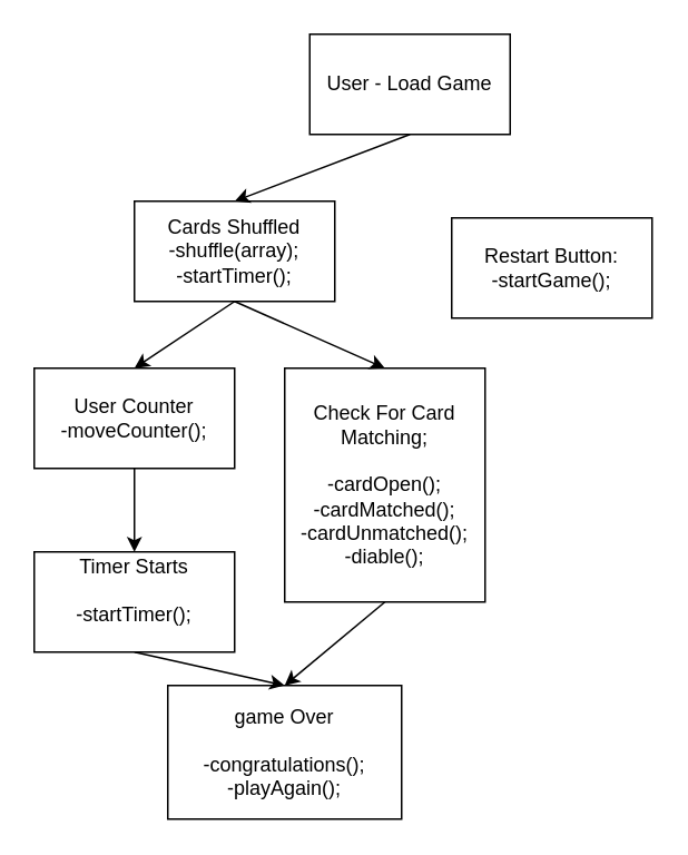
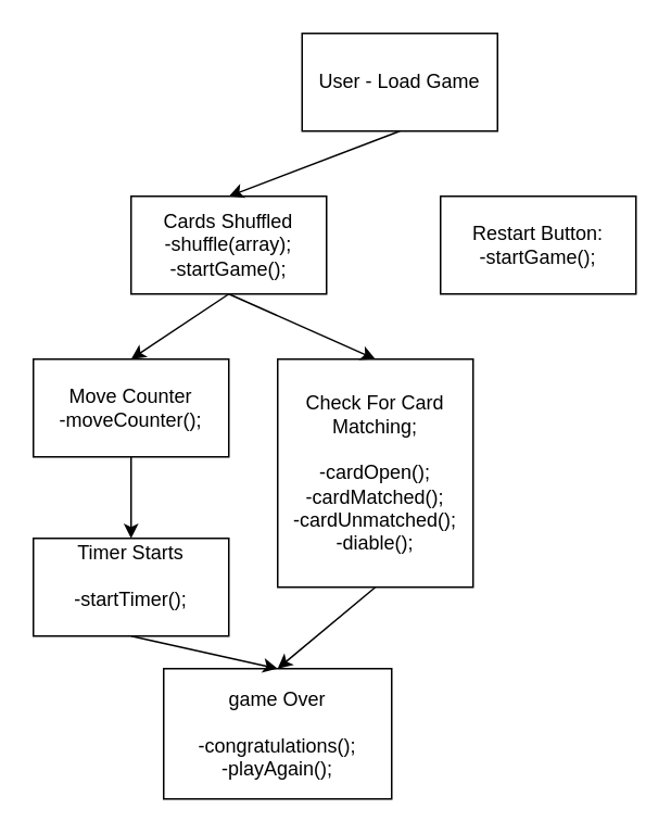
  <mxCell id="0" />
  <mxCell id="1" parent="0" />
  <mxCell id="2" value="User - Load Game" style="rounded=0;whiteSpace=wrap;html=1;" vertex="1" parent="1"><mxGeometry x="185" y="20" width="120" height="60" as="geometry" /></mxCell>
  <mxCell id="3" value="&lt;div&gt;Timer Starts&lt;/div&gt;&lt;div&gt;&lt;br&gt;&lt;/div&gt;&lt;div&gt;-startTimer();&lt;br&gt;&lt;/div&gt;&lt;div&gt;&lt;br&gt;&lt;/div&gt;" style="rounded=0;whiteSpace=wrap;html=1;" vertex="1" parent="1"><mxGeometry x="20" y="330" width="120" height="60" as="geometry" /></mxCell>
  <mxCell id="4" style="edgeStyle=orthogonalEdgeStyle;rounded=0;orthogonalLoop=1;jettySize=auto;html=1;exitX=0.5;exitY=1;exitDx=0;exitDy=0;" edge="1" parent="1" source="3" target="3"><mxGeometry relative="1" as="geometry" /></mxCell>
- <mxCell id="5" value="&lt;div&gt;Cards Shuffled&lt;/div&gt;&lt;div&gt;-shuffle(array);&lt;/div&gt;&lt;div&gt;-startTimer();&lt;br&gt;&lt;/div&gt;" style="rounded=0;whiteSpace=wrap;html=1;" vertex="1" parent="1"><mxGeometry x="80" y="120" width="120" height="60" as="geometry" /></mxCell>
+ <mxCell id="5" value="&lt;div&gt;Cards Shuffled&lt;/div&gt;&lt;div&gt;-shuffle(array);&lt;/div&gt;&lt;div&gt;-startGame();&lt;br&gt;&lt;/div&gt;" style="rounded=0;whiteSpace=wrap;html=1;" vertex="1" parent="1"><mxGeometry x="80" y="120" width="120" height="60" as="geometry" /></mxCell>
  <mxCell id="6" value="&lt;div&gt;Check For Card Matching;&lt;/div&gt;&lt;div&gt;&lt;br&gt;&lt;/div&gt;&lt;div&gt;-cardOpen();&lt;/div&gt;&lt;div&gt;-cardMatched();&lt;/div&gt;&lt;div&gt;-cardUnmatched();&lt;/div&gt;&lt;div&gt;-diable();&lt;br&gt; &lt;/div&gt;" style="rounded=0;whiteSpace=wrap;html=1;" vertex="1" parent="1"><mxGeometry x="170" y="220" width="120" height="140" as="geometry" /></mxCell>
- <mxCell id="7" value="&lt;div&gt;User Counter&lt;/div&gt;&lt;div&gt;-moveCounter();&lt;br&gt;&lt;/div&gt;" style="rounded=0;whiteSpace=wrap;html=1;" vertex="1" parent="1"><mxGeometry x="20" y="220" width="120" height="60" as="geometry" /></mxCell>
+ <mxCell id="7" value="&lt;div&gt;Move Counter&lt;/div&gt;&lt;div&gt;-moveCounter();&lt;br&gt;&lt;/div&gt;" style="rounded=0;whiteSpace=wrap;html=1;" vertex="1" parent="1"><mxGeometry x="20" y="220" width="120" height="60" as="geometry" /></mxCell>
  <mxCell id="8" value="&lt;div&gt;game Over&lt;/div&gt;&lt;div&gt;&lt;br&gt;&lt;/div&gt;&lt;div&gt;-congratulations();&lt;/div&gt;&lt;div&gt;-playAgain();&lt;br&gt;&lt;/div&gt;" style="rounded=0;whiteSpace=wrap;html=1;" vertex="1" parent="1"><mxGeometry x="100" y="410" width="140" height="80" as="geometry" /></mxCell>
- <mxCell id="9" value="&lt;div&gt;Restart Button:&lt;/div&gt;&lt;div&gt;-startGame();&lt;br&gt;&lt;/div&gt;" style="rounded=0;whiteSpace=wrap;html=1;" vertex="1" parent="1"><mxGeometry x="270" y="130" width="120" height="60" as="geometry" /></mxCell>
+ <mxCell id="9" value="&lt;div&gt;Restart Button:&lt;/div&gt;&lt;div&gt;-startGame();&lt;br&gt;&lt;/div&gt;" style="rounded=0;whiteSpace=wrap;html=1;" vertex="1" parent="1"><mxGeometry x="270" y="120" width="120" height="60" as="geometry" /></mxCell>
  <mxCell id="10" value="" style="endArrow=classic;html=1;exitX=0.5;exitY=1;exitDx=0;exitDy=0;entryX=0.5;entryY=0;entryDx=0;entryDy=0;" edge="1" parent="1" source="2" target="5"><mxGeometry width="50" height="50" relative="1" as="geometry"><mxPoint x="240" y="100" as="sourcePoint" /><mxPoint x="290" y="50" as="targetPoint" /></mxGeometry></mxCell>
  <mxCell id="11" value="" style="endArrow=classic;html=1;exitX=0.5;exitY=1;exitDx=0;exitDy=0;entryX=0.5;entryY=0;entryDx=0;entryDy=0;" edge="1" parent="1" source="5" target="7"><mxGeometry width="50" height="50" relative="1" as="geometry"><mxPoint x="240" y="130" as="sourcePoint" /><mxPoint x="290" y="80" as="targetPoint" /></mxGeometry></mxCell>
  <mxCell id="12" value="" style="endArrow=classic;html=1;exitX=0.5;exitY=1;exitDx=0;exitDy=0;entryX=0.5;entryY=0;entryDx=0;entryDy=0;" edge="1" parent="1" source="5" target="6"><mxGeometry width="50" height="50" relative="1" as="geometry"><mxPoint x="240" y="110" as="sourcePoint" /><mxPoint x="290" y="60" as="targetPoint" /></mxGeometry></mxCell>
  <mxCell id="13" value="" style="endArrow=classic;html=1;exitX=0.5;exitY=1;exitDx=0;exitDy=0;entryX=0.5;entryY=0;entryDx=0;entryDy=0;" edge="1" parent="1" source="7" target="3"><mxGeometry width="50" height="50" relative="1" as="geometry"><mxPoint x="20" y="430" as="sourcePoint" /><mxPoint x="80" y="300" as="targetPoint" /></mxGeometry></mxCell>
  <mxCell id="14" value="" style="endArrow=classic;html=1;exitX=0.5;exitY=1;exitDx=0;exitDy=0;entryX=0.5;entryY=0;entryDx=0;entryDy=0;" edge="1" parent="1" source="6" target="8"><mxGeometry width="50" height="50" relative="1" as="geometry"><mxPoint x="370" y="380" as="sourcePoint" /><mxPoint x="420" y="330" as="targetPoint" /></mxGeometry></mxCell>
  <mxCell id="15" value="" style="endArrow=classic;html=1;exitX=0.5;exitY=1;exitDx=0;exitDy=0;entryX=0.5;entryY=0;entryDx=0;entryDy=0;" edge="1" parent="1" source="3" target="8"><mxGeometry width="50" height="50" relative="1" as="geometry"><mxPoint x="380" y="340" as="sourcePoint" /><mxPoint x="430" y="290" as="targetPoint" /></mxGeometry></mxCell>
